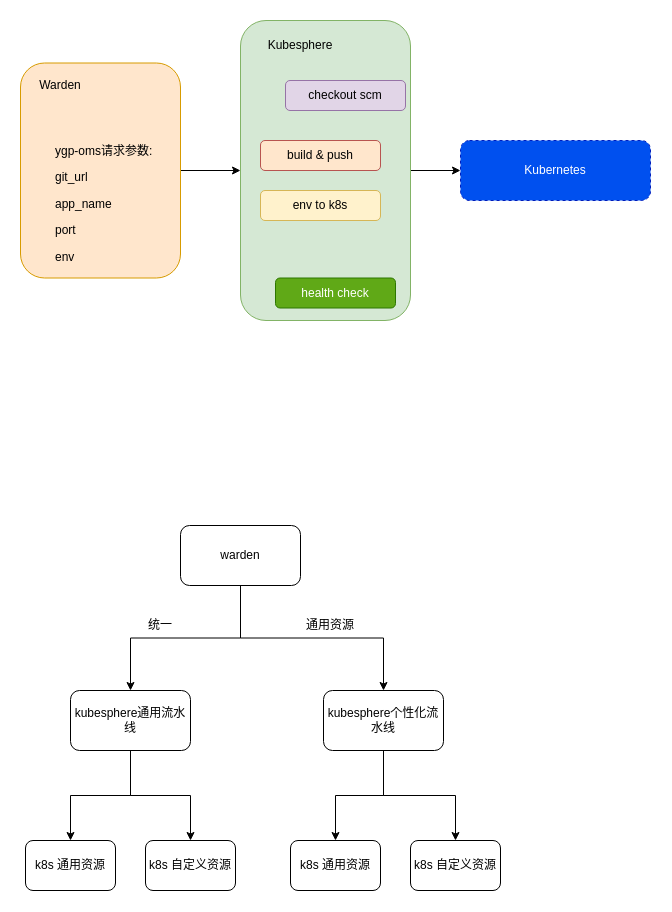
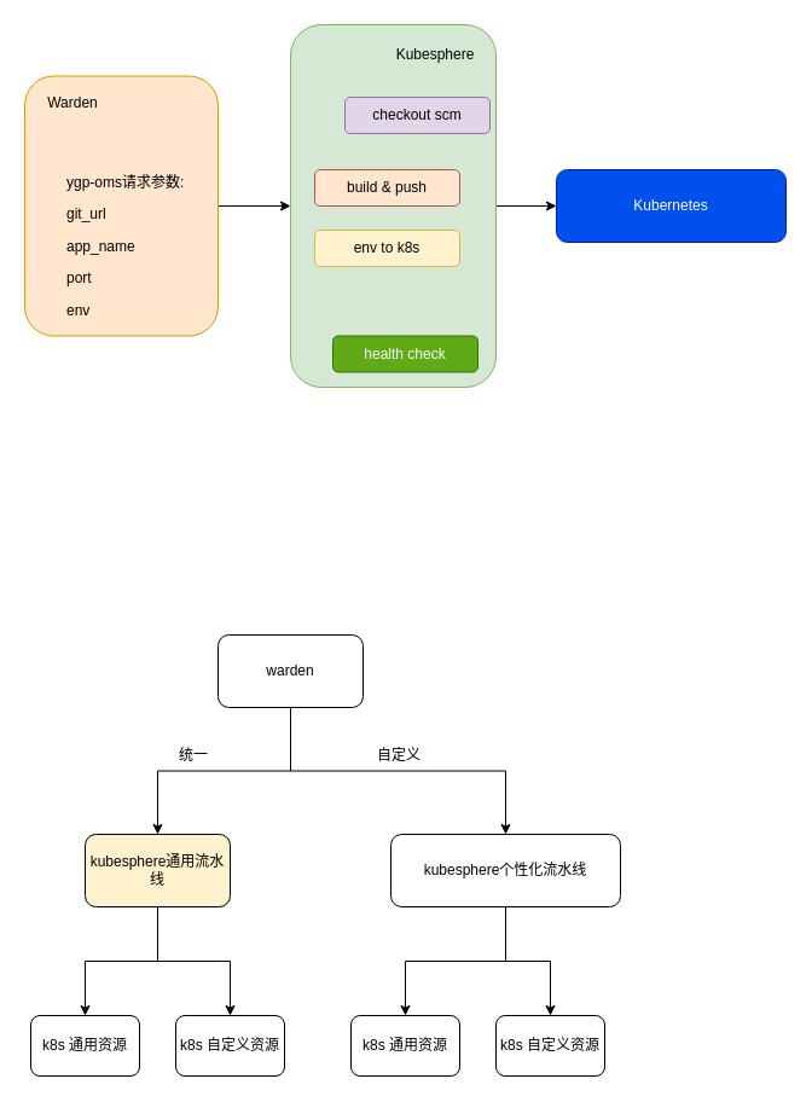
  <mxCell id="0" />
  <mxCell id="1" parent="0" />
  <mxCell id="2" style="edgeStyle=orthogonalEdgeStyle;rounded=0;orthogonalLoop=1;jettySize=auto;html=1;exitX=1;exitY=0.5;exitDx=0;exitDy=0;" edge="1" parent="1" source="3" target="5"><mxGeometry relative="1" as="geometry" /></mxCell>
  <mxCell id="3" value="" style="rounded=1;whiteSpace=wrap;html=1;fillColor=#ffe6cc;strokeColor=#d79b00;align=left;" vertex="1" parent="1"><mxGeometry x="20" y="62.5" width="160" height="215" as="geometry" /></mxCell>
  <mxCell id="4" value="" style="edgeStyle=orthogonalEdgeStyle;rounded=0;orthogonalLoop=1;jettySize=auto;html=1;" edge="1" parent="1" source="5" target="6"><mxGeometry relative="1" as="geometry" /></mxCell>
  <mxCell id="5" value="" style="rounded=1;whiteSpace=wrap;html=1;fillColor=#d5e8d4;strokeColor=#82b366;" vertex="1" parent="1"><mxGeometry x="240" y="20" width="170" height="300" as="geometry" /></mxCell>
- <mxCell id="6" value="Kubernetes" style="rounded=1;whiteSpace=wrap;html=1;fillColor=#0050ef;fontColor=#ffffff;strokeColor=#001DBC;dashed=1;" vertex="1" parent="1"><mxGeometry x="460" y="140" width="190" height="60" as="geometry" /></mxCell>
+ <mxCell id="6" value="Kubernetes" style="rounded=1;whiteSpace=wrap;html=1;fillColor=#0050ef;fontColor=#ffffff;strokeColor=#001DBC;" vertex="1" parent="1"><mxGeometry x="460" y="140" width="190" height="60" as="geometry" /></mxCell>
  <mxCell id="7" value="Warden" style="text;html=1;strokeColor=none;fillColor=none;align=center;verticalAlign=middle;whiteSpace=wrap;rounded=0;" vertex="1" parent="1"><mxGeometry x="30" y="70" width="60" height="30" as="geometry" /></mxCell>
- <mxCell id="8" value="Kubesphere" style="text;html=1;strokeColor=none;fillColor=none;align=center;verticalAlign=middle;whiteSpace=wrap;rounded=0;" vertex="1" parent="1"><mxGeometry x="270" y="30" width="60" height="30" as="geometry" /></mxCell>
+ <mxCell id="8" value="Kubesphere" style="text;html=1;strokeColor=none;fillColor=none;align=center;verticalAlign=middle;whiteSpace=wrap;rounded=0;" vertex="1" parent="1"><mxGeometry x="330" y="30" width="60" height="30" as="geometry" /></mxCell>
  <mxCell id="9" value="health check" style="rounded=1;whiteSpace=wrap;html=1;fillColor=#60a917;strokeColor=#2D7600;fontColor=#ffffff;" vertex="1" parent="1"><mxGeometry x="275" y="277.5" width="120" height="30" as="geometry" /></mxCell>
  <mxCell id="10" value="&lt;h1&gt;&lt;br&gt;&lt;/h1&gt;&lt;p&gt;ygp-oms请求参数:&lt;/p&gt;&lt;p&gt;git_url&lt;/p&gt;&lt;p&gt;&lt;span style=&quot;background-color: initial;&quot;&gt;app_name&lt;/span&gt;&lt;/p&gt;&lt;p&gt;&lt;span style=&quot;background-color: initial;&quot;&gt;port&lt;/span&gt;&lt;/p&gt;&lt;p&gt;&lt;span style=&quot;background-color: initial;&quot;&gt;env&lt;/span&gt;&lt;/p&gt;" style="text;html=1;strokeColor=none;fillColor=none;spacing=5;spacingTop=-20;whiteSpace=wrap;overflow=hidden;rounded=0;" vertex="1" parent="1"><mxGeometry x="50" y="92.5" width="110" height="180" as="geometry" /></mxCell>
  <mxCell id="11" value="checkout scm" style="rounded=1;whiteSpace=wrap;html=1;fillColor=#e1d5e7;strokeColor=#9673a6;" vertex="1" parent="1"><mxGeometry x="285" y="80" width="120" height="30" as="geometry" /></mxCell>
  <mxCell id="12" value="build &amp;amp; push" style="rounded=1;whiteSpace=wrap;html=1;fillColor=#ffe6cc;strokeColor=#b85450;" vertex="1" parent="1"><mxGeometry x="260" y="140" width="120" height="30" as="geometry" /></mxCell>
  <mxCell id="13" value="env to k8s" style="rounded=1;whiteSpace=wrap;html=1;fillColor=#fff2cc;strokeColor=#d6b656;" vertex="1" parent="1"><mxGeometry x="260" y="190" width="120" height="30" as="geometry" /></mxCell>
  <mxCell id="14" style="edgeStyle=orthogonalEdgeStyle;rounded=0;orthogonalLoop=1;jettySize=auto;html=1;exitX=0.5;exitY=1;exitDx=0;exitDy=0;entryX=0.5;entryY=0;entryDx=0;entryDy=0;" edge="1" parent="1" source="16" target="19"><mxGeometry relative="1" as="geometry" /></mxCell>
  <mxCell id="15" style="edgeStyle=orthogonalEdgeStyle;rounded=0;orthogonalLoop=1;jettySize=auto;html=1;exitX=0.5;exitY=1;exitDx=0;exitDy=0;entryX=0.5;entryY=0;entryDx=0;entryDy=0;" edge="1" parent="1" source="16" target="22"><mxGeometry relative="1" as="geometry" /></mxCell>
  <mxCell id="16" value="warden" style="rounded=1;whiteSpace=wrap;html=1;" vertex="1" parent="1"><mxGeometry x="180" y="525" width="120" height="60" as="geometry" /></mxCell>
  <mxCell id="17" style="edgeStyle=orthogonalEdgeStyle;rounded=0;orthogonalLoop=1;jettySize=auto;html=1;exitX=0.5;exitY=1;exitDx=0;exitDy=0;entryX=0.5;entryY=0;entryDx=0;entryDy=0;" edge="1" parent="1" source="19" target="23"><mxGeometry relative="1" as="geometry" /></mxCell>
  <mxCell id="18" style="edgeStyle=orthogonalEdgeStyle;rounded=0;orthogonalLoop=1;jettySize=auto;html=1;exitX=0.5;exitY=1;exitDx=0;exitDy=0;" edge="1" parent="1" source="19" target="24"><mxGeometry relative="1" as="geometry" /></mxCell>
- <mxCell id="19" value="kubesphere通用流水线" style="rounded=1;whiteSpace=wrap;html=1;" vertex="1" parent="1"><mxGeometry x="70" y="690" width="120" height="60" as="geometry" /></mxCell>
+ <mxCell id="19" value="kubesphere通用流水线" style="rounded=1;whiteSpace=wrap;html=1;fillColor=#fff2cc;" vertex="1" parent="1"><mxGeometry x="70" y="690" width="120" height="60" as="geometry" /></mxCell>
  <mxCell id="20" style="edgeStyle=orthogonalEdgeStyle;rounded=0;orthogonalLoop=1;jettySize=auto;html=1;exitX=0.5;exitY=1;exitDx=0;exitDy=0;entryX=0.5;entryY=0;entryDx=0;entryDy=0;" edge="1" parent="1" source="22" target="25"><mxGeometry relative="1" as="geometry" /></mxCell>
  <mxCell id="21" style="edgeStyle=orthogonalEdgeStyle;rounded=0;orthogonalLoop=1;jettySize=auto;html=1;exitX=0.5;exitY=1;exitDx=0;exitDy=0;entryX=0.5;entryY=0;entryDx=0;entryDy=0;" edge="1" parent="1" source="22" target="26"><mxGeometry relative="1" as="geometry" /></mxCell>
- <mxCell id="22" value="kubesphere个性化流水线" style="rounded=1;whiteSpace=wrap;html=1;" vertex="1" parent="1"><mxGeometry x="323" y="690" width="120" height="60" as="geometry" /></mxCell>
+ <mxCell id="22" value="kubesphere个性化流水线" style="rounded=1;whiteSpace=wrap;html=1;" vertex="1" parent="1"><mxGeometry x="323" y="690" width="190" height="60" as="geometry" /></mxCell>
  <mxCell id="23" value="k8s 通用资源" style="rounded=1;whiteSpace=wrap;html=1;" vertex="1" parent="1"><mxGeometry x="25" y="840" width="90" height="50" as="geometry" /></mxCell>
  <mxCell id="24" value="k8s 自定义资源" style="rounded=1;whiteSpace=wrap;html=1;" vertex="1" parent="1"><mxGeometry x="145" y="840" width="90" height="50" as="geometry" /></mxCell>
  <mxCell id="25" value="k8s 通用资源" style="rounded=1;whiteSpace=wrap;html=1;" vertex="1" parent="1"><mxGeometry x="290" y="840" width="90" height="50" as="geometry" /></mxCell>
  <mxCell id="26" value="k8s 自定义资源" style="rounded=1;whiteSpace=wrap;html=1;" vertex="1" parent="1"><mxGeometry x="410" y="840" width="90" height="50" as="geometry" /></mxCell>
  <mxCell id="27" value="统一" style="text;html=1;strokeColor=none;fillColor=none;align=center;verticalAlign=middle;whiteSpace=wrap;rounded=0;" vertex="1" parent="1"><mxGeometry x="130" y="610" width="60" height="30" as="geometry" /></mxCell>
- <mxCell id="28" value="通用资源" style="text;html=1;strokeColor=none;fillColor=none;align=center;verticalAlign=middle;whiteSpace=wrap;rounded=0;" vertex="1" parent="1"><mxGeometry x="300" y="610" width="60" height="30" as="geometry" /></mxCell>
+ <mxCell id="28" value="自定义" style="text;html=1;strokeColor=none;fillColor=none;align=center;verticalAlign=middle;whiteSpace=wrap;rounded=0;" vertex="1" parent="1"><mxGeometry x="300" y="610" width="60" height="30" as="geometry" /></mxCell>
